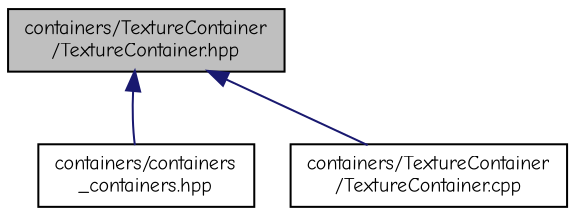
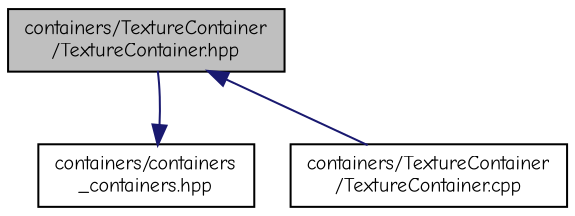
  digraph {
    fontname="Comic Neue"
    node [color=black fillcolor=white fontname="Comic Neue" fontsize=10 shape=record style=filled]
    edge [color=midnightblue dir=back fontname="Comic Neue" fontsize=10 labelfontname=Helvetica labelfontsize=10 style=solid]
    n1 [fillcolor=grey75 fontcolor=black height=0.2 label="containers/TextureContainer\l/TextureContainer.hpp" width=0.4]
    n2 [height=0.2 label="containers/containers\l_containers.hpp" width=0.4]
    n3 [height=0.2 label="containers/TextureContainer\l/TextureContainer.cpp" width=0.4]
-   n1 -> n2
+   n2 -> n1
    n1 -> n3
  }
